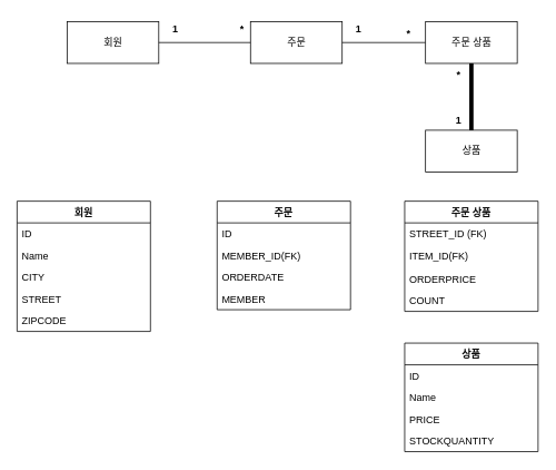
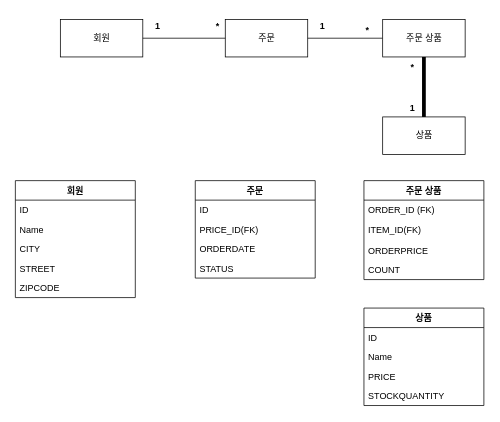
  <mxCell id="0" />
  <mxCell id="1" parent="0" />
  <mxCell id="2" value="회원" style="html=1;" vertex="1" parent="1"><mxGeometry x="80" y="25" width="110" height="50" as="geometry" /></mxCell>
  <mxCell id="3" value="상품" style="html=1;" vertex="1" parent="1"><mxGeometry x="510" y="155" width="110" height="50" as="geometry" /></mxCell>
  <mxCell id="4" value="주문" style="html=1;" vertex="1" parent="1"><mxGeometry x="300" y="25" width="110" height="50" as="geometry" /></mxCell>
  <mxCell id="5" value="" style="line;strokeWidth=1;fillColor=none;align=left;verticalAlign=middle;spacingTop=-1;spacingLeft=3;spacingRight=3;rotatable=0;labelPosition=right;points=[];portConstraint=eastwest;" vertex="1" parent="1"><mxGeometry x="190" y="46" width="110" height="8" as="geometry" /></mxCell>
  <mxCell id="6" value="" style="line;strokeWidth=1;fillColor=none;align=left;verticalAlign=middle;spacingTop=-1;spacingLeft=3;spacingRight=3;rotatable=0;labelPosition=right;points=[];portConstraint=eastwest;" vertex="1" parent="1"><mxGeometry x="410" y="46" width="100" height="8" as="geometry" /></mxCell>
  <mxCell id="7" value="1" style="text;align=center;fontStyle=1;verticalAlign=middle;spacingLeft=3;spacingRight=3;strokeColor=none;rotatable=0;points=[[0,0.5],[1,0.5]];portConstraint=eastwest;" vertex="1" parent="1"><mxGeometry x="170" y="20" width="80" height="26" as="geometry" /></mxCell>
  <mxCell id="8" value="*" style="text;align=center;fontStyle=1;verticalAlign=middle;spacingLeft=3;spacingRight=3;strokeColor=none;rotatable=0;points=[[0,0.5],[1,0.5]];portConstraint=eastwest;" vertex="1" parent="1"><mxGeometry x="250" y="20" width="80" height="26" as="geometry" /></mxCell>
  <mxCell id="9" value="1" style="text;align=center;fontStyle=1;verticalAlign=middle;spacingLeft=3;spacingRight=3;strokeColor=none;rotatable=0;points=[[0,0.5],[1,0.5]];portConstraint=eastwest;" vertex="1" parent="1"><mxGeometry x="390" y="20" width="80" height="26" as="geometry" /></mxCell>
  <mxCell id="10" value="*" style="text;align=center;fontStyle=1;verticalAlign=middle;spacingLeft=3;spacingRight=3;strokeColor=none;rotatable=0;points=[[0,0.5],[1,0.5]];portConstraint=eastwest;" vertex="1" parent="1"><mxGeometry x="450" y="25" width="80" height="26" as="geometry" /></mxCell>
  <mxCell id="11" value="주문 상품" style="html=1;" vertex="1" parent="1"><mxGeometry x="510" y="25" width="110" height="50" as="geometry" /></mxCell>
  <mxCell id="12" value="" style="html=1;points=[];perimeter=orthogonalPerimeter;fillColor=#000000;strokeColor=none;" vertex="1" parent="1"><mxGeometry x="562.5" y="75" width="5" height="80" as="geometry" /></mxCell>
  <mxCell id="13" value="1" style="text;align=center;fontStyle=1;verticalAlign=middle;spacingLeft=3;spacingRight=3;strokeColor=none;rotatable=0;points=[[0,0.5],[1,0.5]];portConstraint=eastwest;" vertex="1" parent="1"><mxGeometry x="510" y="129" width="80" height="26" as="geometry" /></mxCell>
  <mxCell id="14" value="*" style="text;align=center;fontStyle=1;verticalAlign=middle;spacingLeft=3;spacingRight=3;strokeColor=none;rotatable=0;points=[[0,0.5],[1,0.5]];portConstraint=eastwest;" vertex="1" parent="1"><mxGeometry x="510" y="75" width="80" height="26" as="geometry" /></mxCell>
  <mxCell id="15" value="회원" style="swimlane;fontStyle=1;align=center;verticalAlign=top;childLayout=stackLayout;horizontal=1;startSize=26;horizontalStack=0;resizeParent=1;resizeParentMax=0;resizeLast=0;collapsible=1;marginBottom=0;" vertex="1" parent="1"><mxGeometry x="20" y="240" width="160" height="156" as="geometry" /></mxCell>
  <mxCell id="16" value="ID" style="text;strokeColor=none;fillColor=none;align=left;verticalAlign=top;spacingLeft=4;spacingRight=4;overflow=hidden;rotatable=0;points=[[0,0.5],[1,0.5]];portConstraint=eastwest;" vertex="1" parent="15"><mxGeometry y="26" width="160" height="26" as="geometry" /></mxCell>
  <mxCell id="17" value="Name" style="text;strokeColor=none;fillColor=none;align=left;verticalAlign=top;spacingLeft=4;spacingRight=4;overflow=hidden;rotatable=0;points=[[0,0.5],[1,0.5]];portConstraint=eastwest;" vertex="1" parent="15"><mxGeometry y="52" width="160" height="26" as="geometry" /></mxCell>
  <mxCell id="18" value="CITY" style="text;strokeColor=none;fillColor=none;align=left;verticalAlign=top;spacingLeft=4;spacingRight=4;overflow=hidden;rotatable=0;points=[[0,0.5],[1,0.5]];portConstraint=eastwest;" vertex="1" parent="15"><mxGeometry y="78" width="160" height="26" as="geometry" /></mxCell>
  <mxCell id="19" value="STREET" style="text;strokeColor=none;fillColor=none;align=left;verticalAlign=top;spacingLeft=4;spacingRight=4;overflow=hidden;rotatable=0;points=[[0,0.5],[1,0.5]];portConstraint=eastwest;" vertex="1" parent="15"><mxGeometry y="104" width="160" height="26" as="geometry" /></mxCell>
  <mxCell id="20" value="ZIPCODE" style="text;strokeColor=none;fillColor=none;align=left;verticalAlign=top;spacingLeft=4;spacingRight=4;overflow=hidden;rotatable=0;points=[[0,0.5],[1,0.5]];portConstraint=eastwest;" vertex="1" parent="15"><mxGeometry y="130" width="160" height="26" as="geometry" /></mxCell>
  <mxCell id="21" value="주문" style="swimlane;fontStyle=1;align=center;verticalAlign=top;childLayout=stackLayout;horizontal=1;startSize=26;horizontalStack=0;resizeParent=1;resizeParentMax=0;resizeLast=0;collapsible=1;marginBottom=0;" vertex="1" parent="1"><mxGeometry x="260" y="240" width="160" height="130" as="geometry" /></mxCell>
  <mxCell id="22" value="ID" style="text;strokeColor=none;fillColor=none;align=left;verticalAlign=top;spacingLeft=4;spacingRight=4;overflow=hidden;rotatable=0;points=[[0,0.5],[1,0.5]];portConstraint=eastwest;" vertex="1" parent="21"><mxGeometry y="26" width="160" height="26" as="geometry" /></mxCell>
- <mxCell id="23" value="MEMBER_ID(FK)" style="text;strokeColor=none;fillColor=none;align=left;verticalAlign=top;spacingLeft=4;spacingRight=4;overflow=hidden;rotatable=0;points=[[0,0.5],[1,0.5]];portConstraint=eastwest;" vertex="1" parent="21"><mxGeometry y="52" width="160" height="26" as="geometry" /></mxCell>
+ <mxCell id="23" value="PRICE_ID(FK)" style="text;strokeColor=none;fillColor=none;align=left;verticalAlign=top;spacingLeft=4;spacingRight=4;overflow=hidden;rotatable=0;points=[[0,0.5],[1,0.5]];portConstraint=eastwest;" vertex="1" parent="21"><mxGeometry y="52" width="160" height="26" as="geometry" /></mxCell>
  <mxCell id="24" value="ORDERDATE" style="text;strokeColor=none;fillColor=none;align=left;verticalAlign=top;spacingLeft=4;spacingRight=4;overflow=hidden;rotatable=0;points=[[0,0.5],[1,0.5]];portConstraint=eastwest;" vertex="1" parent="21"><mxGeometry y="78" width="160" height="26" as="geometry" /></mxCell>
- <mxCell id="25" value="MEMBER" style="text;strokeColor=none;fillColor=none;align=left;verticalAlign=top;spacingLeft=4;spacingRight=4;overflow=hidden;rotatable=0;points=[[0,0.5],[1,0.5]];portConstraint=eastwest;" vertex="1" parent="21"><mxGeometry y="104" width="160" height="26" as="geometry" /></mxCell>
+ <mxCell id="25" value="STATUS" style="text;strokeColor=none;fillColor=none;align=left;verticalAlign=top;spacingLeft=4;spacingRight=4;overflow=hidden;rotatable=0;points=[[0,0.5],[1,0.5]];portConstraint=eastwest;" vertex="1" parent="21"><mxGeometry y="104" width="160" height="26" as="geometry" /></mxCell>
  <mxCell id="26" value="주문 상품" style="swimlane;fontStyle=1;align=center;verticalAlign=top;childLayout=stackLayout;horizontal=1;startSize=26;horizontalStack=0;resizeParent=1;resizeParentMax=0;resizeLast=0;collapsible=1;marginBottom=0;" vertex="1" parent="1"><mxGeometry x="485" y="240" width="160" height="132" as="geometry" /></mxCell>
- <mxCell id="27" value="STREET_ID (FK)" style="text;strokeColor=none;fillColor=none;align=left;verticalAlign=top;spacingLeft=4;spacingRight=4;overflow=hidden;rotatable=0;points=[[0,0.5],[1,0.5]];portConstraint=eastwest;" vertex="1" parent="26"><mxGeometry y="26" width="160" height="26" as="geometry" /></mxCell>
+ <mxCell id="27" value="ORDER_ID (FK)" style="text;strokeColor=none;fillColor=none;align=left;verticalAlign=top;spacingLeft=4;spacingRight=4;overflow=hidden;rotatable=0;points=[[0,0.5],[1,0.5]];portConstraint=eastwest;" vertex="1" parent="26"><mxGeometry y="26" width="160" height="26" as="geometry" /></mxCell>
  <mxCell id="28" value="ITEM_ID(FK)" style="text;strokeColor=none;fillColor=none;align=left;verticalAlign=top;spacingLeft=4;spacingRight=4;overflow=hidden;rotatable=0;points=[[0,0.5],[1,0.5]];portConstraint=eastwest;" vertex="1" parent="26"><mxGeometry y="52" width="160" height="28" as="geometry" /></mxCell>
  <mxCell id="29" value="ORDERPRICE" style="text;strokeColor=none;fillColor=none;align=left;verticalAlign=top;spacingLeft=4;spacingRight=4;overflow=hidden;rotatable=0;points=[[0,0.5],[1,0.5]];portConstraint=eastwest;" vertex="1" parent="26"><mxGeometry y="80" width="160" height="26" as="geometry" /></mxCell>
  <mxCell id="30" value="COUNT" style="text;strokeColor=none;fillColor=none;align=left;verticalAlign=top;spacingLeft=4;spacingRight=4;overflow=hidden;rotatable=0;points=[[0,0.5],[1,0.5]];portConstraint=eastwest;" vertex="1" parent="26"><mxGeometry y="106" width="160" height="26" as="geometry" /></mxCell>
  <mxCell id="31" value="상품" style="swimlane;fontStyle=1;align=center;verticalAlign=top;childLayout=stackLayout;horizontal=1;startSize=26;horizontalStack=0;resizeParent=1;resizeParentMax=0;resizeLast=0;collapsible=1;marginBottom=0;" vertex="1" parent="1"><mxGeometry x="485" y="410" width="160" height="130" as="geometry" /></mxCell>
  <mxCell id="32" value="ID" style="text;strokeColor=none;fillColor=none;align=left;verticalAlign=top;spacingLeft=4;spacingRight=4;overflow=hidden;rotatable=0;points=[[0,0.5],[1,0.5]];portConstraint=eastwest;" vertex="1" parent="31"><mxGeometry y="26" width="160" height="26" as="geometry" /></mxCell>
  <mxCell id="33" value="Name" style="text;strokeColor=none;fillColor=none;align=left;verticalAlign=top;spacingLeft=4;spacingRight=4;overflow=hidden;rotatable=0;points=[[0,0.5],[1,0.5]];portConstraint=eastwest;" vertex="1" parent="31"><mxGeometry y="52" width="160" height="26" as="geometry" /></mxCell>
  <mxCell id="34" value="PRICE" style="text;strokeColor=none;fillColor=none;align=left;verticalAlign=top;spacingLeft=4;spacingRight=4;overflow=hidden;rotatable=0;points=[[0,0.5],[1,0.5]];portConstraint=eastwest;" vertex="1" parent="31"><mxGeometry y="78" width="160" height="26" as="geometry" /></mxCell>
  <mxCell id="35" value="STOCKQUANTITY" style="text;strokeColor=none;fillColor=none;align=left;verticalAlign=top;spacingLeft=4;spacingRight=4;overflow=hidden;rotatable=0;points=[[0,0.5],[1,0.5]];portConstraint=eastwest;" vertex="1" parent="31"><mxGeometry y="104" width="160" height="26" as="geometry" /></mxCell>
